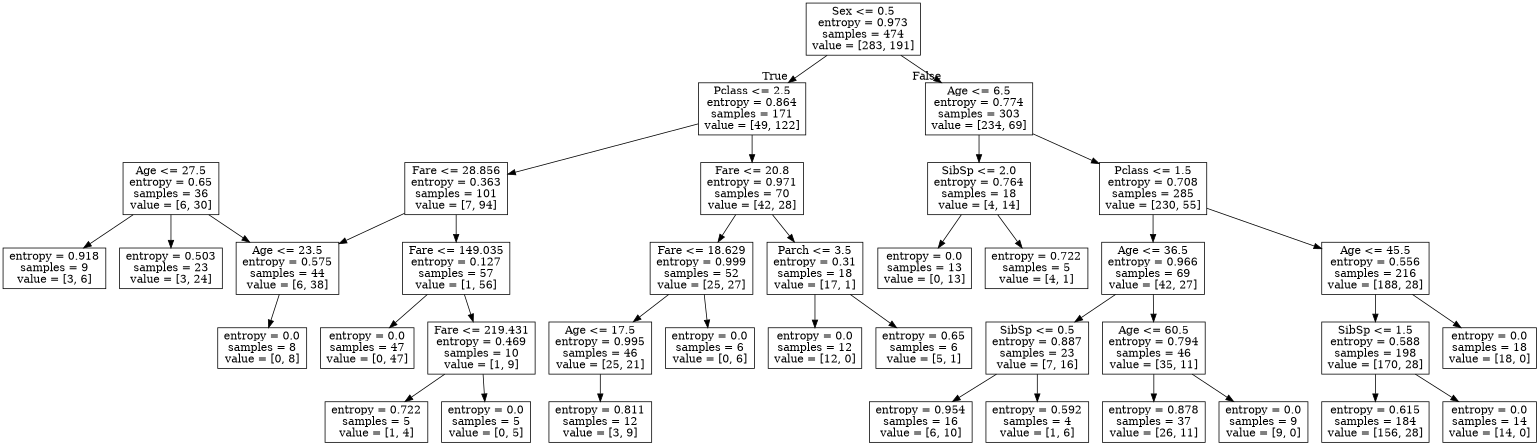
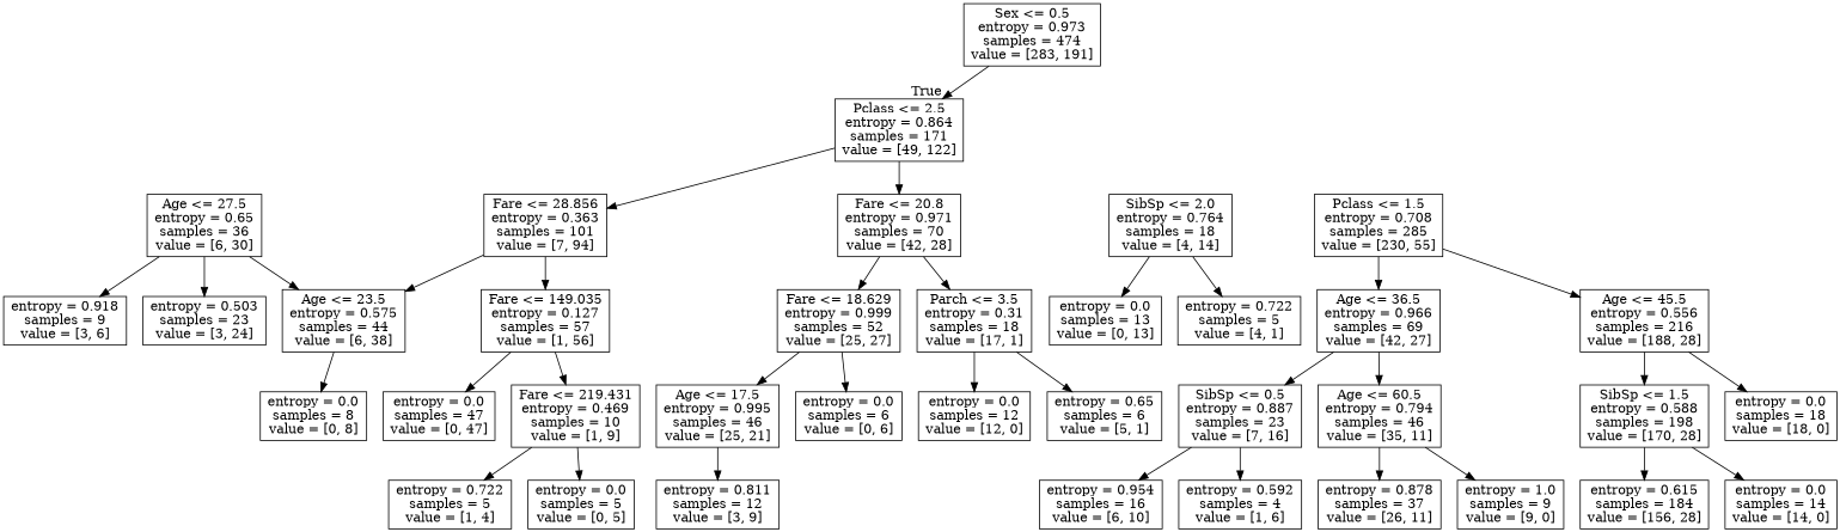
  digraph {
    node [shape=box]
    n1 [label="Sex <= 0.5\nentropy = 0.973\nsamples = 474\nvalue = [283, 191]"]
    n2 [label="Pclass <= 2.5\nentropy = 0.864\nsamples = 171\nvalue = [49, 122]"]
-   n3 [label="Age <= 6.5\nentropy = 0.774\nsamples = 303\nvalue = [234, 69]"]
    n4 [label="Fare <= 28.856\nentropy = 0.363\nsamples = 101\nvalue = [7, 94]"]
    n5 [label="Fare <= 20.8\nentropy = 0.971\nsamples = 70\nvalue = [42, 28]"]
    n6 [label="SibSp <= 2.0\nentropy = 0.764\nsamples = 18\nvalue = [4, 14]"]
    n7 [label="Pclass <= 1.5\nentropy = 0.708\nsamples = 285\nvalue = [230, 55]"]
    n8 [label="Age <= 23.5\nentropy = 0.575\nsamples = 44\nvalue = [6, 38]"]
    n9 [label="Fare <= 149.035\nentropy = 0.127\nsamples = 57\nvalue = [1, 56]"]
    n10 [label="Fare <= 18.629\nentropy = 0.999\nsamples = 52\nvalue = [25, 27]"]
    n11 [label="Parch <= 3.5\nentropy = 0.31\nsamples = 18\nvalue = [17, 1]"]
    n12 [label="entropy = 0.0\nsamples = 8\nvalue = [0, 8]"]
    n13 [label="entropy = 0.0\nsamples = 47\nvalue = [0, 47]"]
    n14 [label="Fare <= 219.431\nentropy = 0.469\nsamples = 10\nvalue = [1, 9]"]
    n15 [label="Age <= 27.5\nentropy = 0.65\nsamples = 36\nvalue = [6, 30]"]
    n16 [label="entropy = 0.918\nsamples = 9\nvalue = [3, 6]"]
    n17 [label="entropy = 0.503\nsamples = 23\nvalue = [3, 24]"]
    n18 [label="entropy = 0.722\nsamples = 5\nvalue = [1, 4]"]
    n19 [label="entropy = 0.0\nsamples = 5\nvalue = [0, 5]"]
    n20 [label="Age <= 17.5\nentropy = 0.995\nsamples = 46\nvalue = [25, 21]"]
    n21 [label="entropy = 0.0\nsamples = 6\nvalue = [0, 6]"]
    n22 [label="entropy = 0.0\nsamples = 12\nvalue = [12, 0]"]
    n23 [label="entropy = 0.65\nsamples = 6\nvalue = [5, 1]"]
    n24 [label="entropy = 0.811\nsamples = 12\nvalue = [3, 9]"]
    n25 [label="entropy = 0.0\nsamples = 13\nvalue = [0, 13]"]
    n26 [label="entropy = 0.722\nsamples = 5\nvalue = [4, 1]"]
    n27 [label="Age <= 36.5\nentropy = 0.966\nsamples = 69\nvalue = [42, 27]"]
    n28 [label="Age <= 45.5\nentropy = 0.556\nsamples = 216\nvalue = [188, 28]"]
    n29 [label="SibSp <= 0.5\nentropy = 0.887\nsamples = 23\nvalue = [7, 16]"]
    n30 [label="Age <= 60.5\nentropy = 0.794\nsamples = 46\nvalue = [35, 11]"]
    n31 [label="SibSp <= 1.5\nentropy = 0.588\nsamples = 198\nvalue = [170, 28]"]
    n32 [label="entropy = 0.0\nsamples = 18\nvalue = [18, 0]"]
    n33 [label="entropy = 0.954\nsamples = 16\nvalue = [6, 10]"]
    n34 [label="entropy = 0.592\nsamples = 4\nvalue = [1, 6]"]
    n35 [label="entropy = 0.878\nsamples = 37\nvalue = [26, 11]"]
-   n36 [label="entropy = 0.0\nsamples = 9\nvalue = [9, 0]"]
+   n36 [label="entropy = 1.0\nsamples = 9\nvalue = [9, 0]"]
    n37 [label="entropy = 0.615\nsamples = 184\nvalue = [156, 28]"]
    n38 [label="entropy = 0.0\nsamples = 14\nvalue = [14, 0]"]
    n1 -> n2 [headlabel=True labelangle=45 labeldistance=2.5]
-   n1 -> n3 [headlabel=False labelangle=-45 labeldistance=2.5]
    n2 -> n4
    n2 -> n5
-   n3 -> n6
-   n3 -> n7
    n4 -> n8
    n4 -> n9
    n5 -> n10
    n5 -> n11
    n6 -> n25
    n6 -> n26
    n7 -> n27
    n7 -> n28
    n8 -> n12
    n9 -> n13
    n9 -> n14
    n10 -> n20
    n10 -> n21
    n11 -> n22
    n11 -> n23
    n14 -> n18
    n14 -> n19
    n15 -> n8
    n15 -> n16
    n15 -> n17
    n20 -> n24
    n27 -> n29
    n27 -> n30
    n28 -> n31
    n28 -> n32
    n29 -> n33
    n29 -> n34
    n30 -> n35
    n30 -> n36
    n31 -> n37
    n31 -> n38
  }
